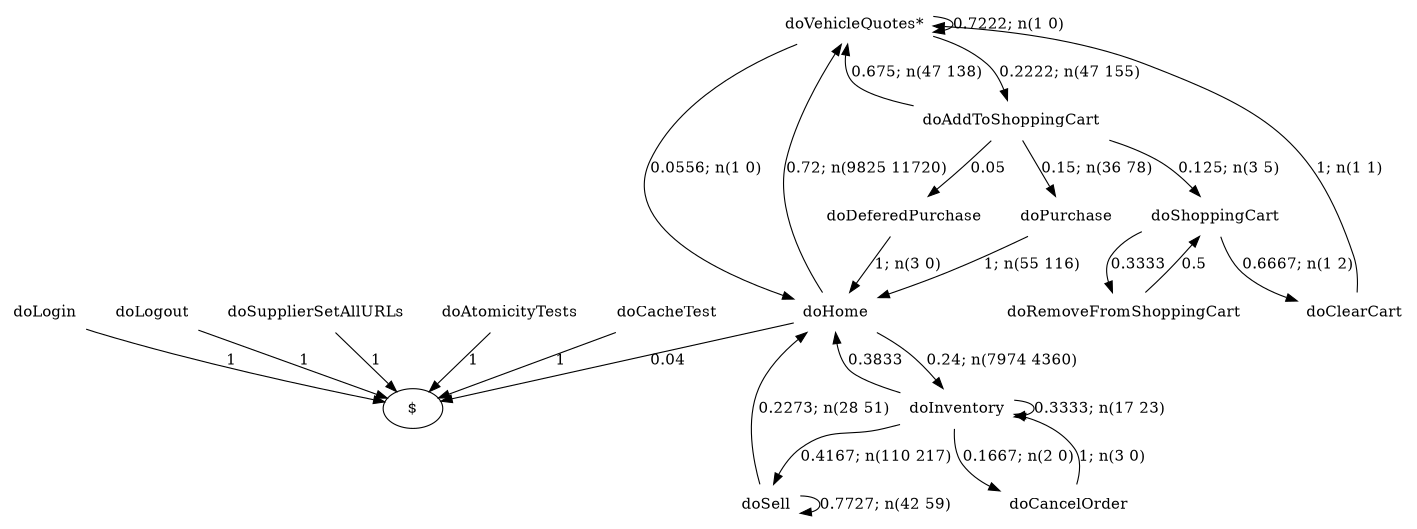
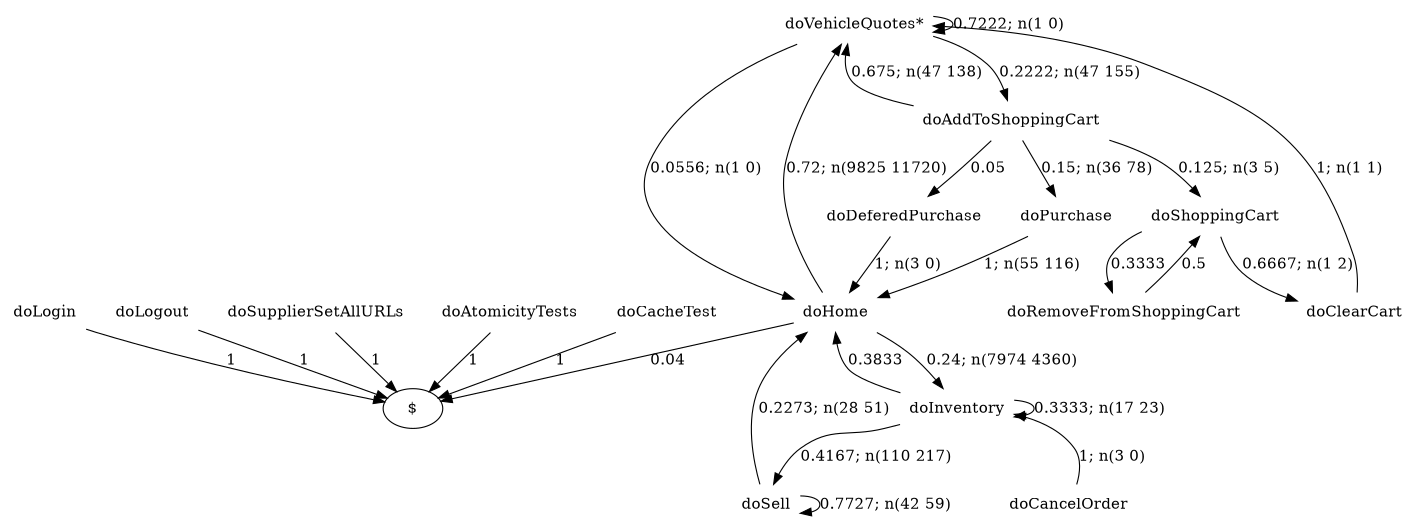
  digraph {
    node [shape=none]
    edge [style=solid]
    n1 [label="doVehicleQuotes*"]
    n2 [label=doAddToShoppingCart]
    n3 [label=doHome]
    n4 [label=doDeferedPurchase]
    n5 [label=doShoppingCart]
    n6 [label=doPurchase]
    "$" [shape=""]
    n8 [label=doInventory]
    n9 [label=doSupplierSetAllURLs]
    n10 [label=doAtomicityTests]
    n11 [label=doCacheTest]
    n12 [label=doLogin]
    n13 [label=doClearCart]
    n14 [label=doRemoveFromShoppingCart]
    n15 [label=doSell]
    n16 [label=doCancelOrder]
    n17 [label=doLogout]
    n1 -> n1 [label="0.7222; n(1 0)"]
    n1 -> n2 [label="0.2222; n(47 155)"]
    n1 -> n3 [label="0.0556; n(1 0)"]
    n2 -> n1 [label="0.675; n(47 138)"]
    n2 -> n4 [label=0.05]
    n2 -> n5 [label="0.125; n(3 5)"]
    n2 -> n6 [label="0.15; n(36 78)"]
    n3 -> n1 [label="0.72; n(9825 11720)"]
    n3 -> "$" [label=0.04]
    n3 -> n8 [label="0.24; n(7974 4360)"]
    n4 -> n3 [label="1; n(3 0)"]
    n5 -> n13 [label="0.6667; n(1 2)"]
    n5 -> n14 [label=0.3333]
    n6 -> n3 [label="1; n(55 116)"]
    n8 -> n3 [label=0.3833]
    n8 -> n8 [label="0.3333; n(17 23)"]
    n8 -> n15 [label="0.4167; n(110 217)"]
-   n8 -> n16 [label="0.1667; n(2 0)"]
    n9 -> "$" [label=1]
    n10 -> "$" [label=1]
    n11 -> "$" [label=1]
    n12 -> "$" [label=1]
    n13 -> n1 [label="1; n(1 1)"]
    n14 -> n5 [label=0.5]
    n15 -> n3 [label="0.2273; n(28 51)"]
    n15 -> n15 [label="0.7727; n(42 59)"]
    n16 -> n8 [label="1; n(3 0)"]
    n17 -> "$" [label=1]
  }
